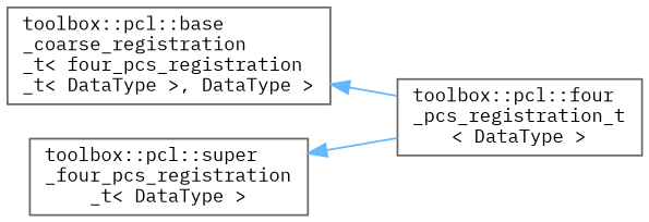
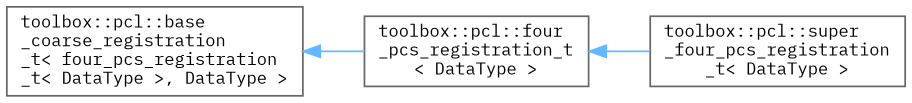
  digraph {
    rankdir=LR
    fontname="IBM Plex Mono"
    node [color=grey40 fillcolor=white fontname="IBM Plex Mono" fontsize=10 shape=box style=filled]
    edge [color=steelblue1 dir=back fontname="IBM Plex Mono" fontsize=10 labelfontname=Helvetica labelfontsize=10 style=solid]
    n1 [height=0.2 label="toolbox::pcl::base\l_coarse_registration\l_t\< four_pcs_registration\l_t\< DataType \>, DataType \>" width=0.4]
    n2 [height=0.2 label="toolbox::pcl::four\l_pcs_registration_t\l\< DataType \>" width=0.4]
    n3 [height=0.2 label="toolbox::pcl::super\l_four_pcs_registration\l_t\< DataType \>" width=0.4]
    n1 -> n2
-   n3 -> n2
+   n2 -> n3
  }
